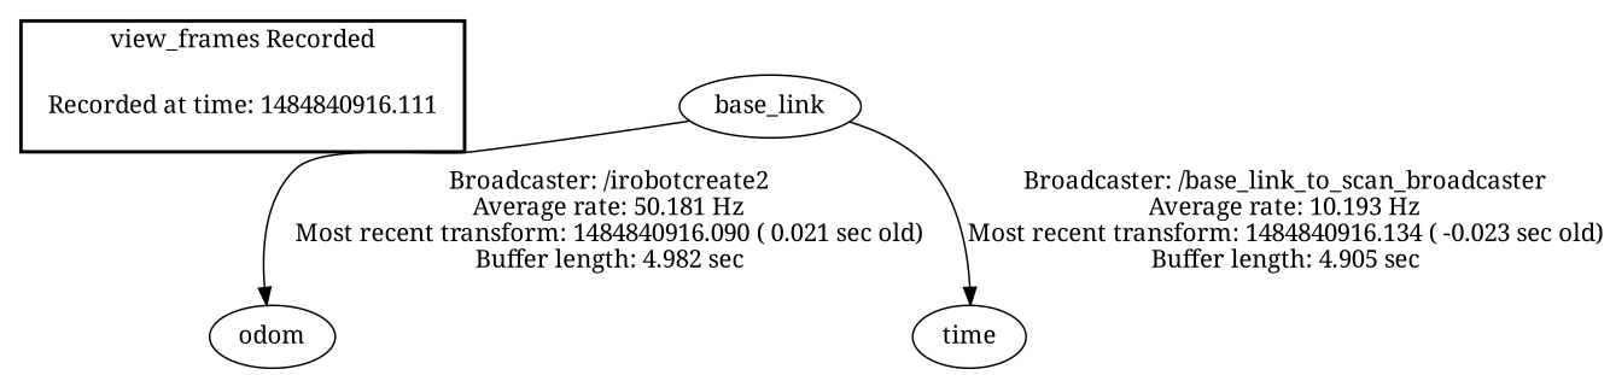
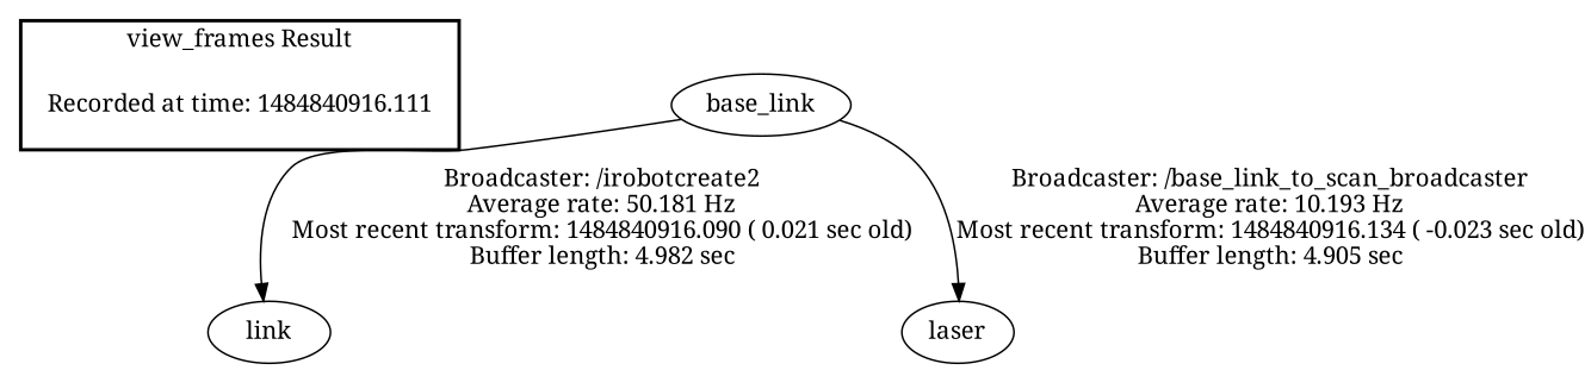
  digraph {
    fontname="Noto Serif"
    node [fontname="Noto Serif"]
    edge [fontname="Noto Serif"]
    "Recorded at time: 1484840916.111" [shape=plaintext]
-   odom
+   odom [label=link]
    base_link
-   laser [label=time]
+   laser
    subgraph cluster_1 {
      color=black
-     label="view_frames Recorded"
+     label="view_frames Result"
      style=bold
      "Recorded at time: 1484840916.111"
    }
    "Recorded at time: 1484840916.111" -> odom [style=invis]
    base_link -> odom [label="Broadcaster: /irobotcreate2\nAverage rate: 50.181 Hz\nMost recent transform: 1484840916.090 ( 0.021 sec old)\nBuffer length: 4.982 sec\n"]
    base_link -> laser [label="Broadcaster: /base_link_to_scan_broadcaster\nAverage rate: 10.193 Hz\nMost recent transform: 1484840916.134 ( -0.023 sec old)\nBuffer length: 4.905 sec\n"]
  }
